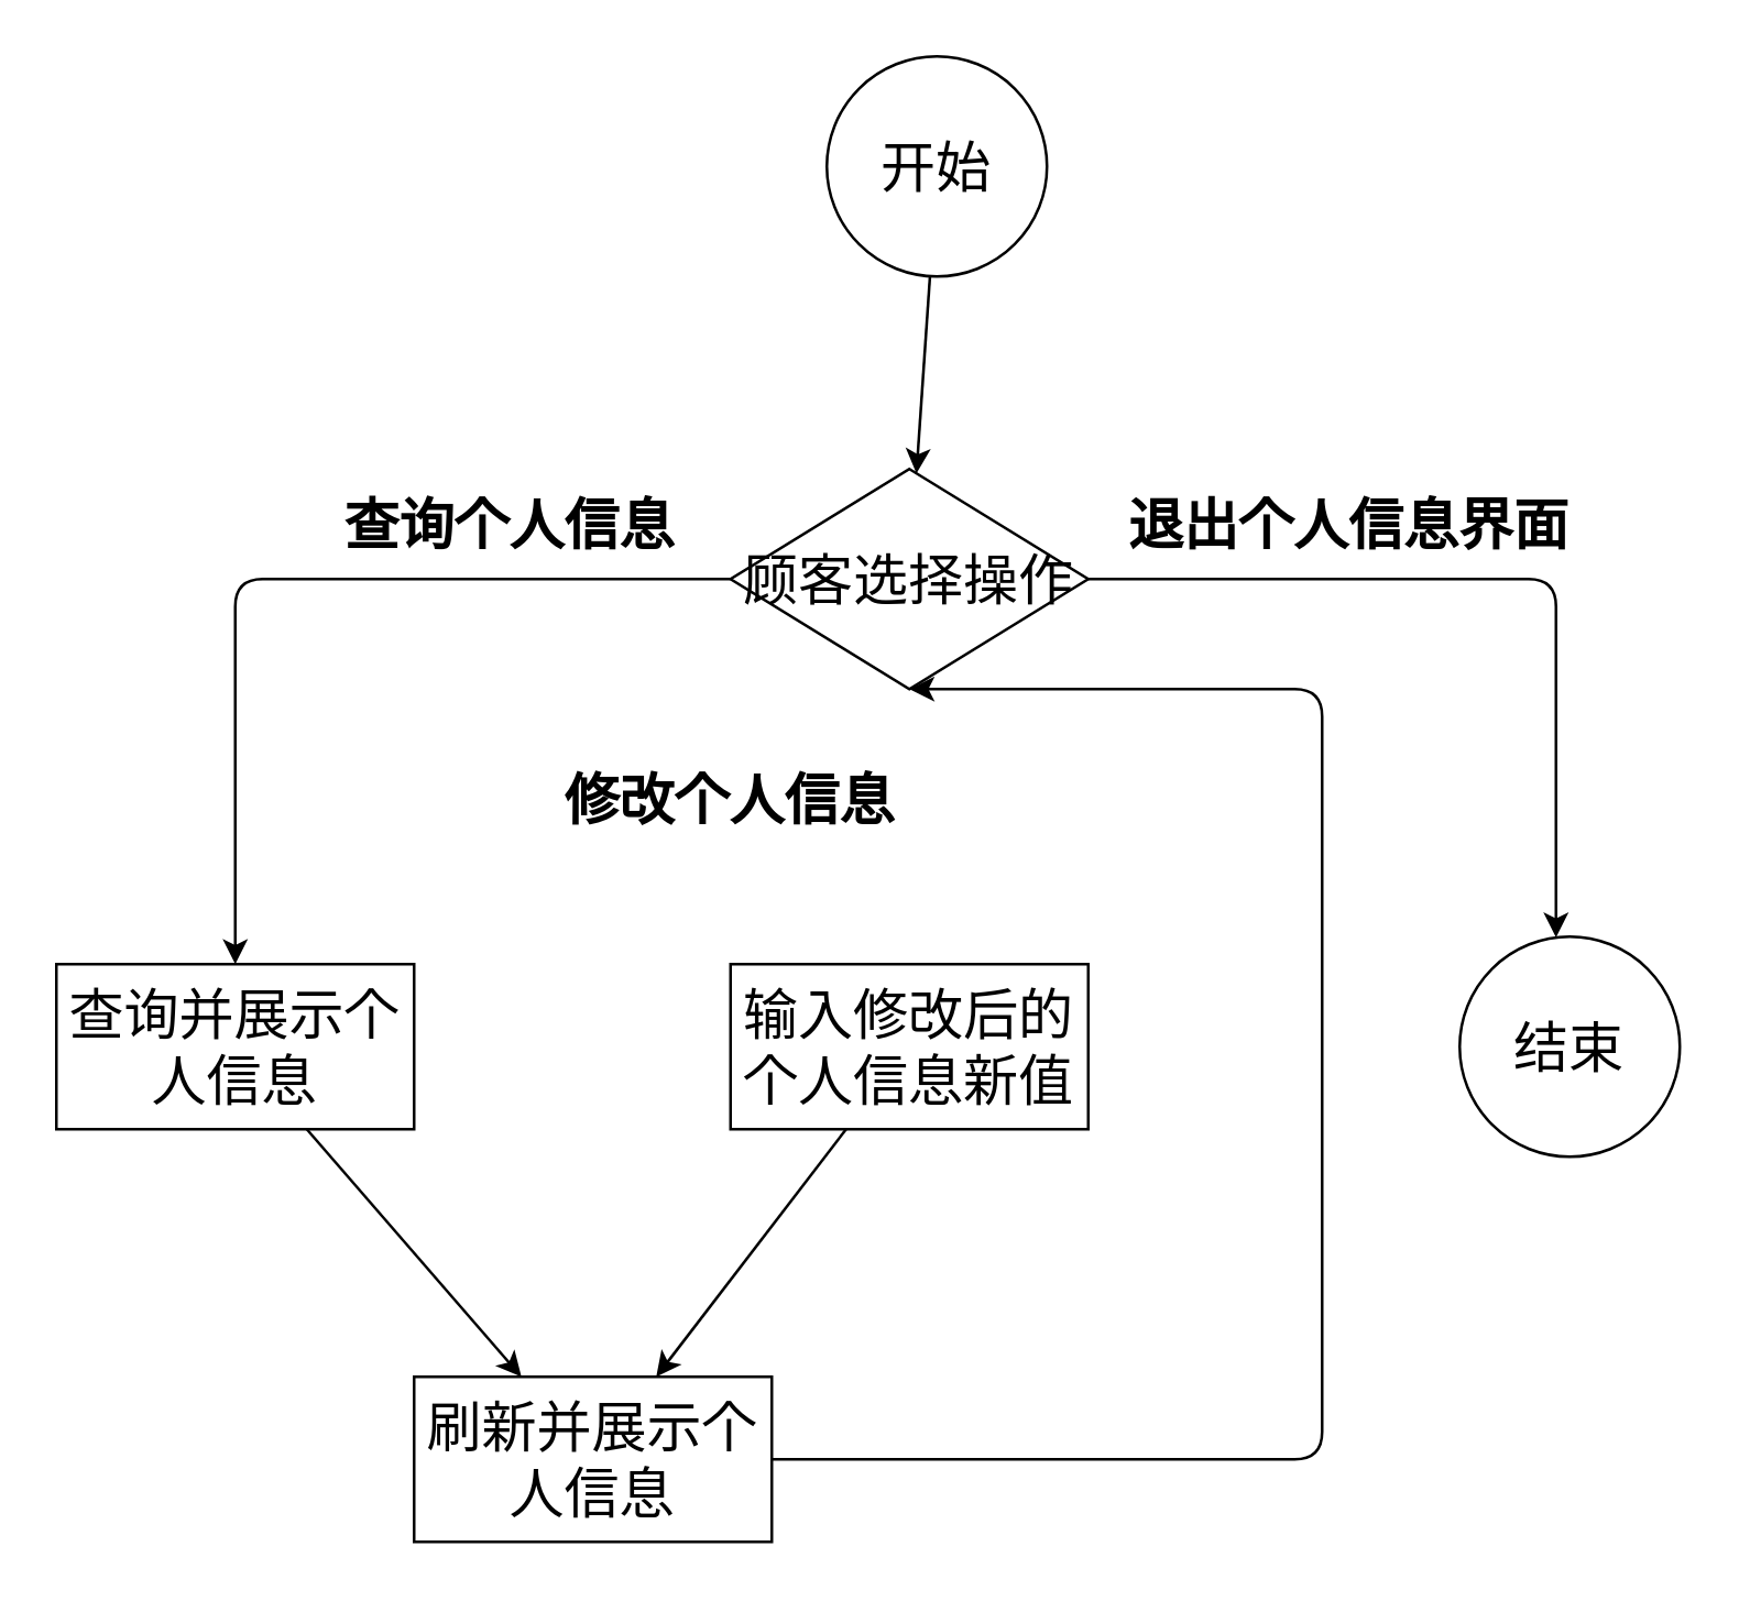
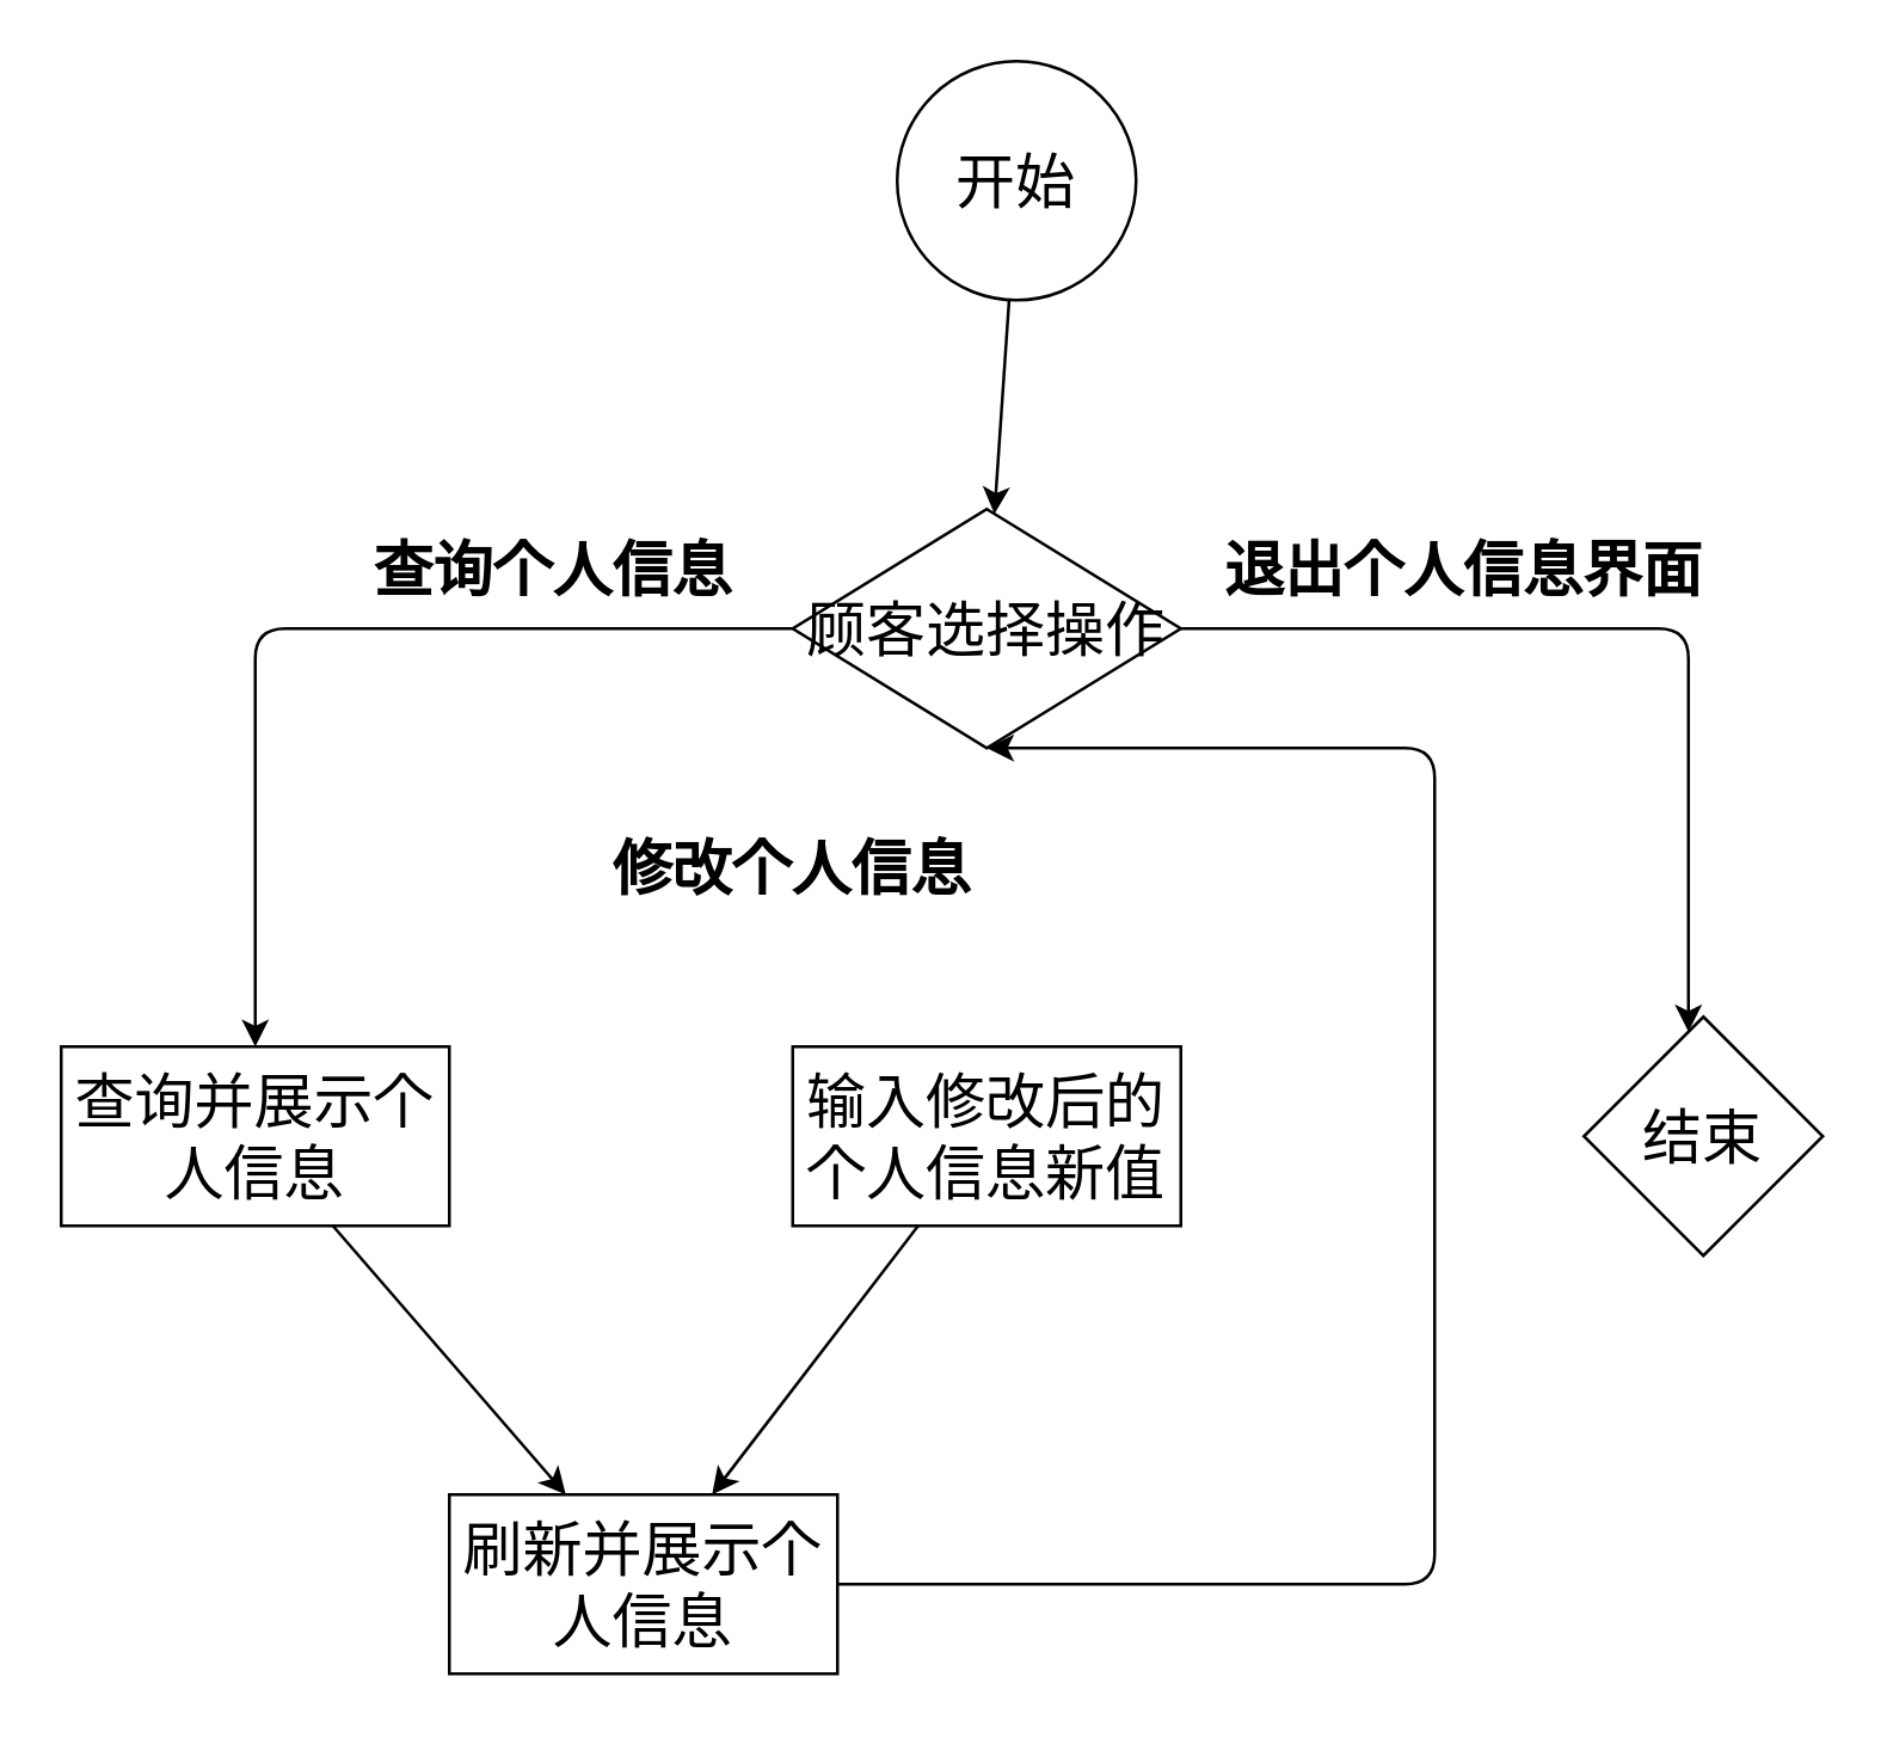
  <mxCell id="0" />
  <mxCell id="1" parent="0" />
  <mxCell id="2" value="&lt;font style=&quot;font-size: 20px&quot;&gt;开始&lt;/font&gt;" style="ellipse;whiteSpace=wrap;html=1;aspect=fixed;" vertex="1" parent="1"><mxGeometry x="300" y="20" width="80" height="80" as="geometry" /></mxCell>
  <mxCell id="3" value="&lt;span style=&quot;font-size: 20px&quot;&gt;顾客选择操作&lt;/span&gt;" style="rhombus;whiteSpace=wrap;html=1;" vertex="1" parent="1"><mxGeometry x="265" y="170" width="130" height="80" as="geometry" /></mxCell>
  <mxCell id="4" value="&lt;font style=&quot;font-size: 20px&quot;&gt;查询并展示个人信息&lt;/font&gt;" style="rounded=0;whiteSpace=wrap;html=1;" vertex="1" parent="1"><mxGeometry x="20" y="350" width="130" height="60" as="geometry" /></mxCell>
  <mxCell id="5" value="" style="endArrow=classic;html=1;" edge="1" parent="1" source="2" target="3"><mxGeometry width="50" height="50" relative="1" as="geometry"><mxPoint x="330" y="300" as="sourcePoint" /><mxPoint x="380" y="250" as="targetPoint" /></mxGeometry></mxCell>
  <mxCell id="6" value="&lt;font style=&quot;font-size: 20px&quot;&gt;刷新并展示个人信息&lt;/font&gt;" style="rounded=0;whiteSpace=wrap;html=1;" vertex="1" parent="1"><mxGeometry x="150" y="500" width="130" height="60" as="geometry" /></mxCell>
  <mxCell id="7" value="&lt;span style=&quot;font-size: 20px&quot;&gt;输入修改后的个人信息新值&lt;/span&gt;" style="rounded=0;whiteSpace=wrap;html=1;" vertex="1" parent="1"><mxGeometry x="265" y="350" width="130" height="60" as="geometry" /></mxCell>
  <mxCell id="8" value="" style="edgeStyle=segmentEdgeStyle;endArrow=classic;html=1;" edge="1" parent="1" source="3" target="4"><mxGeometry width="50" height="50" relative="1" as="geometry"><mxPoint x="330" y="400" as="sourcePoint" /><mxPoint x="380" y="350" as="targetPoint" /></mxGeometry></mxCell>
  <mxCell id="9" value="&lt;font style=&quot;font-size: 20px&quot;&gt;&lt;b&gt;查询个人信息&lt;/b&gt;&lt;/font&gt;" style="text;html=1;strokeColor=none;fillColor=none;align=center;verticalAlign=middle;whiteSpace=wrap;rounded=0;" vertex="1" parent="1"><mxGeometry x="90" y="180" width="190" height="20" as="geometry" /></mxCell>
  <mxCell id="10" value="&lt;font style=&quot;font-size: 20px&quot;&gt;&lt;b&gt;修改个人信息&lt;/b&gt;&lt;/font&gt;" style="text;html=1;strokeColor=none;fillColor=none;align=center;verticalAlign=middle;whiteSpace=wrap;rounded=0;" vertex="1" parent="1"><mxGeometry x="170" y="280" width="190" height="20" as="geometry" /></mxCell>
  <mxCell id="11" value="" style="edgeStyle=segmentEdgeStyle;endArrow=classic;html=1;" edge="1" parent="1" target="13" source="3"><mxGeometry width="50" height="50" relative="1" as="geometry"><mxPoint x="745.096" y="210.059" as="sourcePoint" /><mxPoint x="565" y="310" as="targetPoint" /><Array as="points"><mxPoint x="565" y="210" /></Array></mxGeometry></mxCell>
  <mxCell id="12" value="&lt;font style=&quot;font-size: 20px&quot;&gt;&lt;b&gt;退出个人信息界面&lt;/b&gt;&lt;/font&gt;" style="text;html=1;strokeColor=none;fillColor=none;align=center;verticalAlign=middle;whiteSpace=wrap;rounded=0;" vertex="1" parent="1"><mxGeometry x="395" y="180" width="190" height="20" as="geometry" /></mxCell>
- <mxCell id="13" value="&lt;font style=&quot;font-size: 20px&quot;&gt;结束&lt;/font&gt;" style="ellipse;whiteSpace=wrap;html=1;aspect=fixed;" vertex="1" parent="1"><mxGeometry x="530" y="340" width="80" height="80" as="geometry" /></mxCell>
+ <mxCell id="13" value="&lt;font style=&quot;font-size: 20px&quot;&gt;结束&lt;/font&gt;" style="rhombus;whiteSpace=wrap;html=1;aspect=fixed;" vertex="1" parent="1"><mxGeometry x="530" y="340" width="80" height="80" as="geometry" /></mxCell>
  <mxCell id="14" value="" style="endArrow=classic;html=1;" edge="1" parent="1" source="4" target="6"><mxGeometry width="50" height="50" relative="1" as="geometry"><mxPoint x="330" y="340" as="sourcePoint" /><mxPoint x="380" y="290" as="targetPoint" /></mxGeometry></mxCell>
  <mxCell id="15" value="" style="endArrow=classic;html=1;" edge="1" parent="1" source="7" target="6"><mxGeometry width="50" height="50" relative="1" as="geometry"><mxPoint x="330" y="340" as="sourcePoint" /><mxPoint x="380" y="290" as="targetPoint" /></mxGeometry></mxCell>
  <mxCell id="16" value="" style="edgeStyle=segmentEdgeStyle;endArrow=classic;html=1;" edge="1" parent="1" source="6" target="3"><mxGeometry width="50" height="50" relative="1" as="geometry"><mxPoint x="330" y="340" as="sourcePoint" /><mxPoint x="460" y="220" as="targetPoint" /><Array as="points"><mxPoint x="480" y="530" /><mxPoint x="480" y="250" /></Array></mxGeometry></mxCell>
